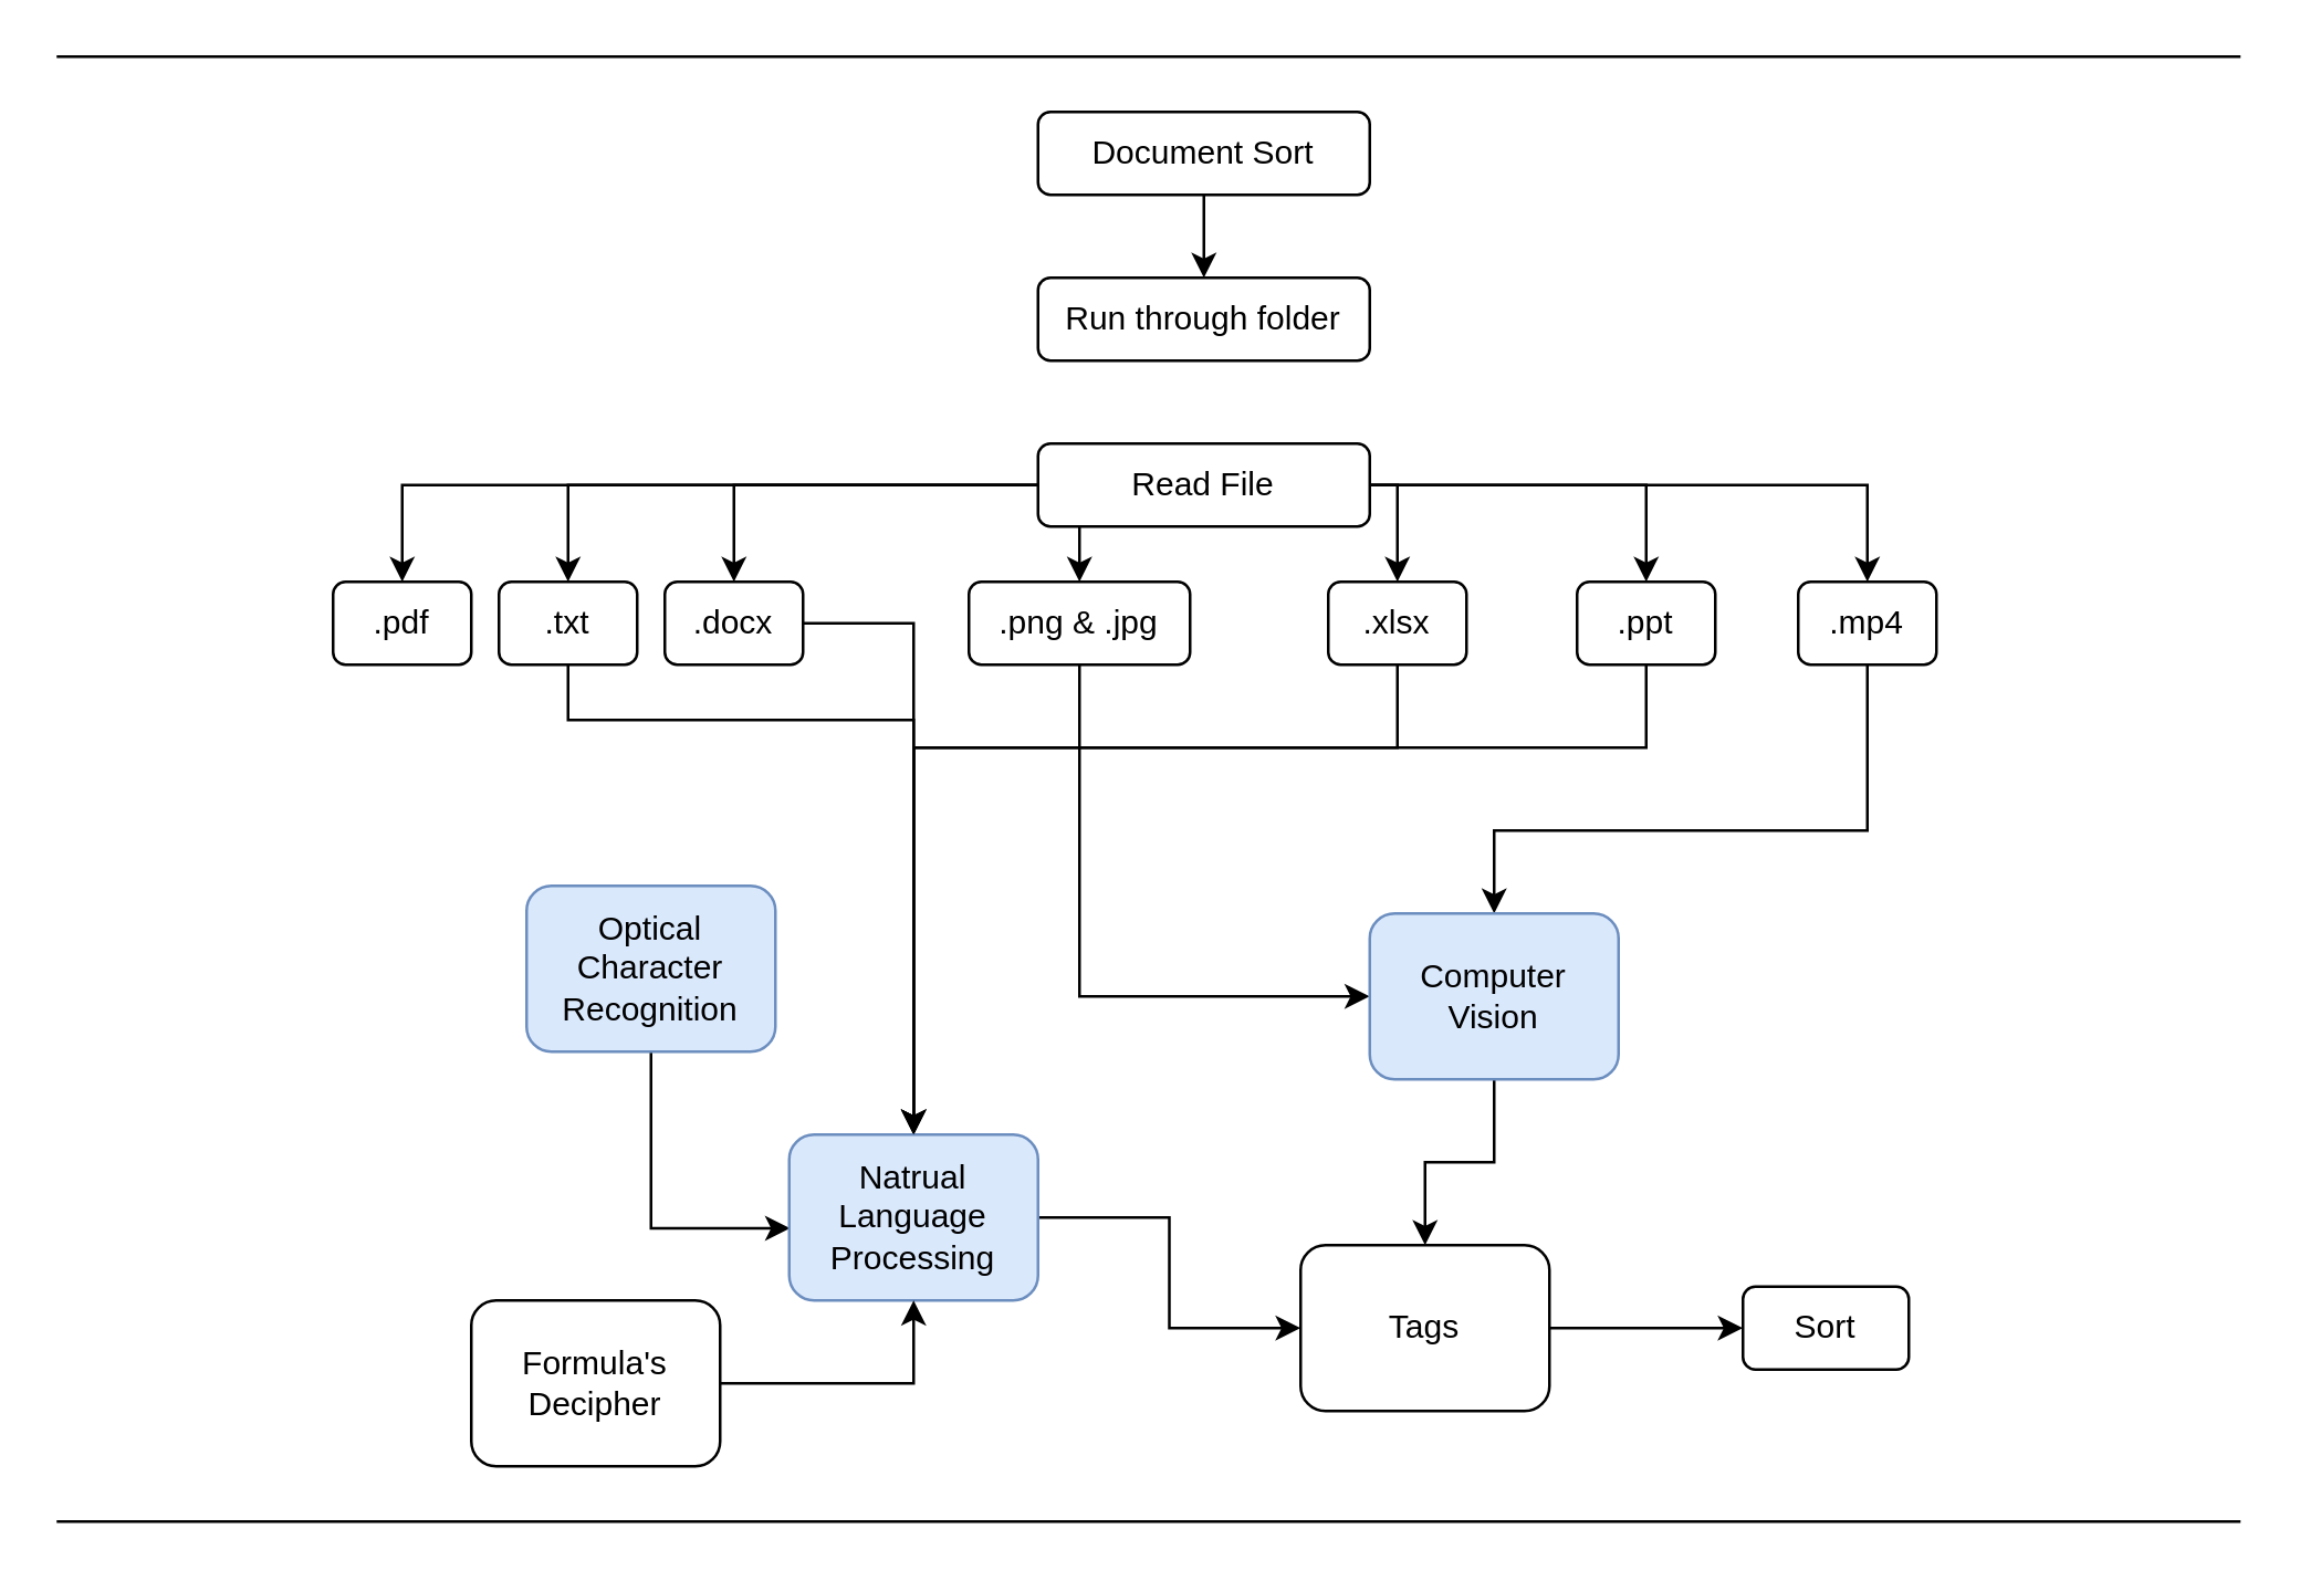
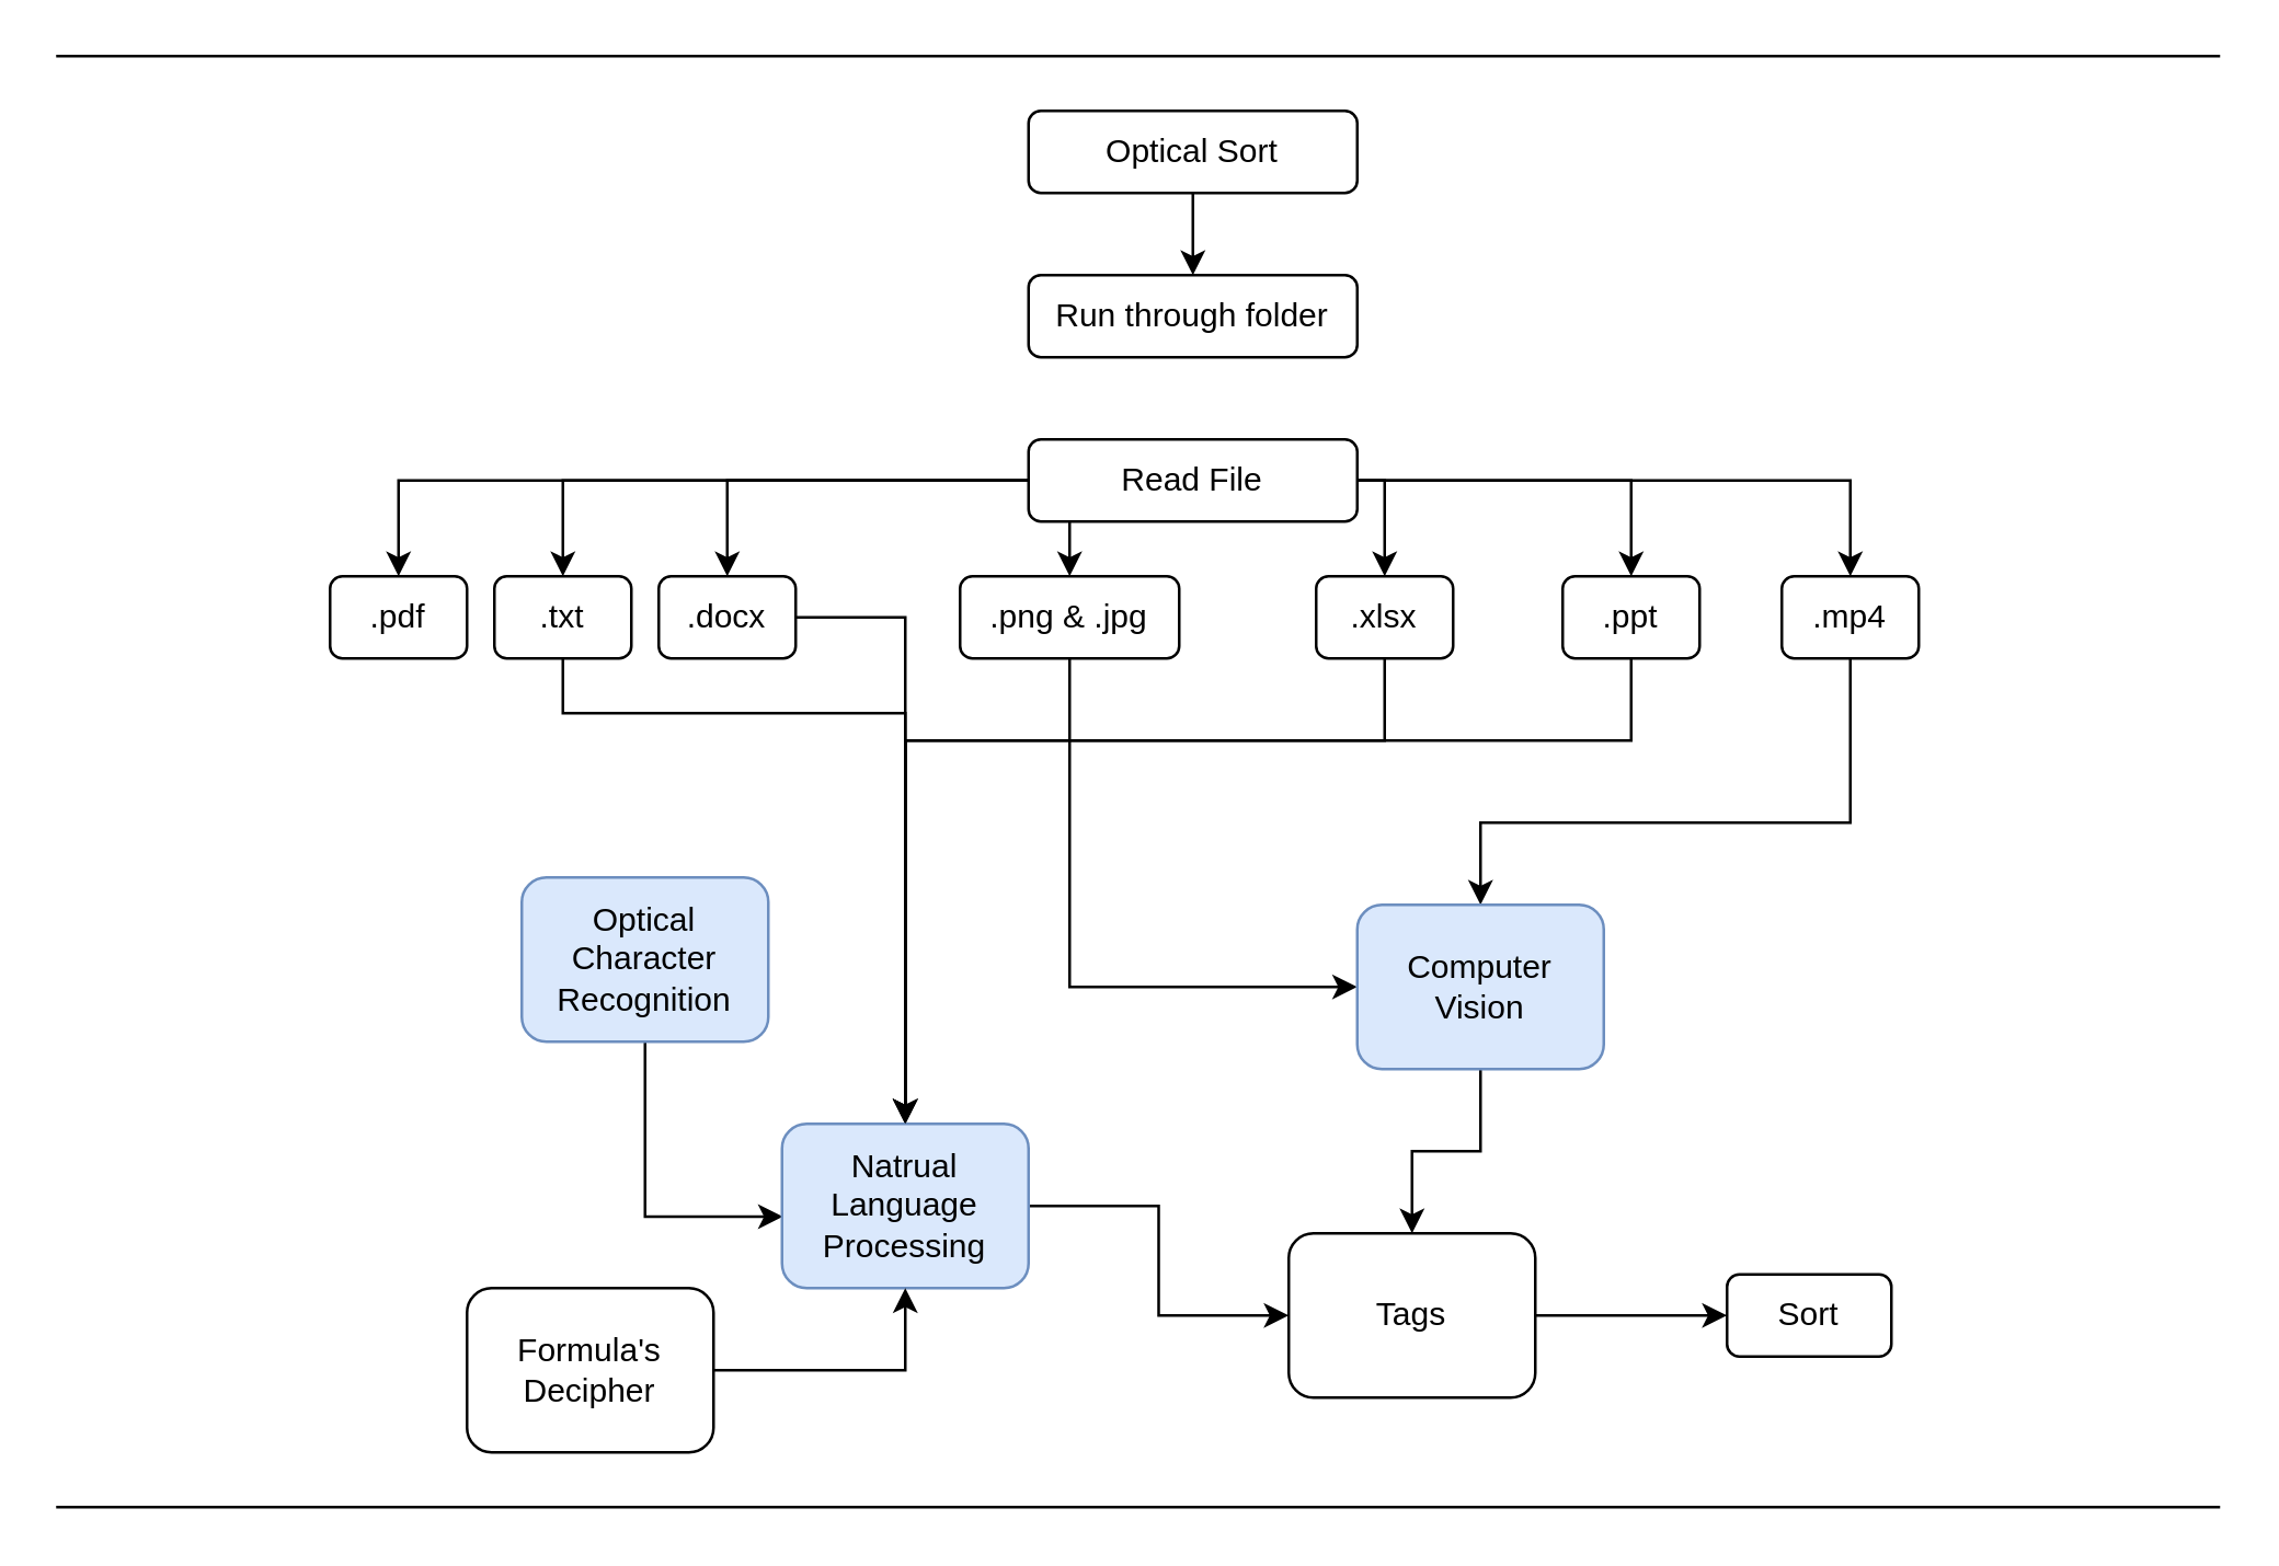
  <mxCell id="0" />
  <mxCell id="1" parent="0" />
  <mxCell id="2" style="edgeStyle=orthogonalEdgeStyle;rounded=0;orthogonalLoop=1;jettySize=auto;html=1;entryX=0.5;entryY=0;entryDx=0;entryDy=0;" edge="1" parent="1" source="3" target="13"><mxGeometry relative="1" as="geometry" /></mxCell>
- <mxCell id="3" value="Document Sort" style="rounded=1;whiteSpace=wrap;html=1;" parent="1" vertex="1"><mxGeometry x="375" y="40" width="120" height="30" as="geometry" /></mxCell>
+ <mxCell id="3" value="Optical Sort" style="rounded=1;whiteSpace=wrap;html=1;" parent="1" vertex="1"><mxGeometry x="375" y="40" width="120" height="30" as="geometry" /></mxCell>
  <mxCell id="4" style="edgeStyle=orthogonalEdgeStyle;rounded=0;orthogonalLoop=1;jettySize=auto;html=1;entryX=0.5;entryY=0;entryDx=0;entryDy=0;" parent="1" source="11" target="12" edge="1"><mxGeometry relative="1" as="geometry" /></mxCell>
  <mxCell id="5" style="edgeStyle=orthogonalEdgeStyle;rounded=0;orthogonalLoop=1;jettySize=auto;html=1;entryX=0.5;entryY=0;entryDx=0;entryDy=0;" parent="1" source="11" target="15" edge="1"><mxGeometry relative="1" as="geometry" /></mxCell>
  <mxCell id="6" style="edgeStyle=orthogonalEdgeStyle;rounded=0;orthogonalLoop=1;jettySize=auto;html=1;entryX=0.5;entryY=0;entryDx=0;entryDy=0;" parent="1" source="11" target="19" edge="1"><mxGeometry relative="1" as="geometry"><Array as="points"><mxPoint x="390" y="200" /><mxPoint x="390" y="200" /></Array></mxGeometry></mxCell>
  <mxCell id="7" style="edgeStyle=orthogonalEdgeStyle;rounded=0;orthogonalLoop=1;jettySize=auto;html=1;entryX=0.5;entryY=0;entryDx=0;entryDy=0;" parent="1" source="11" target="17" edge="1"><mxGeometry relative="1" as="geometry"><Array as="points"><mxPoint x="505" y="175" /></Array></mxGeometry></mxCell>
  <mxCell id="8" style="edgeStyle=orthogonalEdgeStyle;rounded=0;orthogonalLoop=1;jettySize=auto;html=1;entryX=0.5;entryY=0;entryDx=0;entryDy=0;" parent="1" source="11" target="21" edge="1"><mxGeometry relative="1" as="geometry" /></mxCell>
  <mxCell id="9" style="edgeStyle=orthogonalEdgeStyle;rounded=0;orthogonalLoop=1;jettySize=auto;html=1;entryX=0.5;entryY=0;entryDx=0;entryDy=0;" parent="1" source="11" target="23" edge="1"><mxGeometry relative="1" as="geometry" /></mxCell>
  <mxCell id="10" style="edgeStyle=orthogonalEdgeStyle;rounded=0;orthogonalLoop=1;jettySize=auto;html=1;exitX=0;exitY=0.5;exitDx=0;exitDy=0;entryX=0.5;entryY=0;entryDx=0;entryDy=0;" edge="1" parent="1" source="11" target="31"><mxGeometry relative="1" as="geometry" /></mxCell>
  <mxCell id="11" value="Read File" style="rounded=1;whiteSpace=wrap;html=1;" parent="1" vertex="1"><mxGeometry x="375" y="160" width="120" height="30" as="geometry" /></mxCell>
  <mxCell id="12" value=".pdf" style="rounded=1;whiteSpace=wrap;html=1;" parent="1" vertex="1"><mxGeometry x="120" y="210" width="50" height="30" as="geometry" /></mxCell>
  <mxCell id="13" value="Run through folder" style="rounded=1;whiteSpace=wrap;html=1;" parent="1" vertex="1"><mxGeometry x="375" y="100" width="120" height="30" as="geometry" /></mxCell>
  <mxCell id="14" style="edgeStyle=orthogonalEdgeStyle;rounded=0;orthogonalLoop=1;jettySize=auto;html=1;" edge="1" parent="1" source="15" target="29"><mxGeometry relative="1" as="geometry"><Array as="points"><mxPoint x="330" y="225" /></Array></mxGeometry></mxCell>
  <mxCell id="15" value=".docx" style="rounded=1;whiteSpace=wrap;html=1;" parent="1" vertex="1"><mxGeometry x="240" y="210" width="50" height="30" as="geometry" /></mxCell>
  <mxCell id="16" style="edgeStyle=orthogonalEdgeStyle;rounded=0;orthogonalLoop=1;jettySize=auto;html=1;entryX=0.5;entryY=0;entryDx=0;entryDy=0;" edge="1" parent="1" source="17" target="29"><mxGeometry relative="1" as="geometry"><Array as="points"><mxPoint x="505" y="270" /><mxPoint x="330" y="270" /></Array></mxGeometry></mxCell>
  <mxCell id="17" value=".xlsx" style="rounded=1;whiteSpace=wrap;html=1;" parent="1" vertex="1"><mxGeometry x="480" y="210" width="50" height="30" as="geometry" /></mxCell>
  <mxCell id="18" style="edgeStyle=orthogonalEdgeStyle;rounded=0;orthogonalLoop=1;jettySize=auto;html=1;" edge="1" parent="1" source="19" target="27"><mxGeometry relative="1" as="geometry"><Array as="points"><mxPoint x="390" y="360" /></Array></mxGeometry></mxCell>
  <mxCell id="19" value=".png &amp;amp; .jpg" style="rounded=1;whiteSpace=wrap;html=1;" parent="1" vertex="1"><mxGeometry x="350" y="210" width="80" height="30" as="geometry" /></mxCell>
  <mxCell id="20" style="edgeStyle=orthogonalEdgeStyle;rounded=0;orthogonalLoop=1;jettySize=auto;html=1;" edge="1" parent="1" source="21"><mxGeometry relative="1" as="geometry"><mxPoint x="330" y="410" as="targetPoint" /><Array as="points"><mxPoint x="595" y="270" /><mxPoint x="330" y="270" /></Array></mxGeometry></mxCell>
  <mxCell id="21" value=".ppt" style="rounded=1;whiteSpace=wrap;html=1;" parent="1" vertex="1"><mxGeometry x="570" y="210" width="50" height="30" as="geometry" /></mxCell>
  <mxCell id="22" style="edgeStyle=orthogonalEdgeStyle;rounded=0;orthogonalLoop=1;jettySize=auto;html=1;entryX=0.5;entryY=0;entryDx=0;entryDy=0;" edge="1" parent="1" source="23" target="27"><mxGeometry relative="1" as="geometry"><Array as="points"><mxPoint x="675" y="300" /><mxPoint x="540" y="300" /></Array></mxGeometry></mxCell>
  <mxCell id="23" value=".mp4" style="rounded=1;whiteSpace=wrap;html=1;" parent="1" vertex="1"><mxGeometry x="650" y="210" width="50" height="30" as="geometry" /></mxCell>
  <mxCell id="24" style="edgeStyle=orthogonalEdgeStyle;rounded=0;orthogonalLoop=1;jettySize=auto;html=1;entryX=0.004;entryY=0.565;entryDx=0;entryDy=0;entryPerimeter=0;" edge="1" parent="1" source="25" target="29"><mxGeometry relative="1" as="geometry"><Array as="points"><mxPoint x="235" y="444" /></Array></mxGeometry></mxCell>
  <mxCell id="25" value="Optical Character Recognition" style="rounded=1;whiteSpace=wrap;html=1;fillColor=#dae8fc;strokeColor=#6c8ebf;" parent="1" vertex="1"><mxGeometry x="190" y="320" width="90" height="60" as="geometry" /></mxCell>
  <mxCell id="26" style="edgeStyle=orthogonalEdgeStyle;rounded=0;orthogonalLoop=1;jettySize=auto;html=1;" edge="1" parent="1" source="27" target="33"><mxGeometry relative="1" as="geometry" /></mxCell>
  <mxCell id="27" value="Computer Vision" style="rounded=1;whiteSpace=wrap;html=1;fillColor=#dae8fc;strokeColor=#6c8ebf;" vertex="1" parent="1"><mxGeometry x="495" y="330" width="90" height="60" as="geometry" /></mxCell>
  <mxCell id="28" style="edgeStyle=orthogonalEdgeStyle;rounded=0;orthogonalLoop=1;jettySize=auto;html=1;entryX=0;entryY=0.5;entryDx=0;entryDy=0;" edge="1" parent="1" source="29" target="33"><mxGeometry relative="1" as="geometry" /></mxCell>
  <mxCell id="29" value="Natrual Language Processing" style="rounded=1;whiteSpace=wrap;html=1;fillColor=#dae8fc;strokeColor=#6c8ebf;" vertex="1" parent="1"><mxGeometry x="285" y="410" width="90" height="60" as="geometry" /></mxCell>
  <mxCell id="30" style="edgeStyle=orthogonalEdgeStyle;rounded=0;orthogonalLoop=1;jettySize=auto;html=1;entryX=0.5;entryY=0;entryDx=0;entryDy=0;" edge="1" parent="1" source="31" target="29"><mxGeometry relative="1" as="geometry"><Array as="points"><mxPoint x="205" y="260" /><mxPoint x="330" y="260" /></Array></mxGeometry></mxCell>
  <mxCell id="31" value=".txt" style="rounded=1;whiteSpace=wrap;html=1;" vertex="1" parent="1"><mxGeometry x="180" y="210" width="50" height="30" as="geometry" /></mxCell>
  <mxCell id="32" style="edgeStyle=orthogonalEdgeStyle;rounded=0;orthogonalLoop=1;jettySize=auto;html=1;entryX=0;entryY=0.5;entryDx=0;entryDy=0;" edge="1" parent="1" source="33" target="36"><mxGeometry relative="1" as="geometry" /></mxCell>
  <mxCell id="33" value="Tags" style="rounded=1;whiteSpace=wrap;html=1;" vertex="1" parent="1"><mxGeometry x="470" y="450" width="90" height="60" as="geometry" /></mxCell>
  <mxCell id="34" style="edgeStyle=orthogonalEdgeStyle;rounded=0;orthogonalLoop=1;jettySize=auto;html=1;entryX=0.5;entryY=1;entryDx=0;entryDy=0;" edge="1" parent="1" source="35" target="29"><mxGeometry relative="1" as="geometry" /></mxCell>
  <mxCell id="35" value="Formula's Decipher" style="rounded=1;whiteSpace=wrap;html=1;" vertex="1" parent="1"><mxGeometry x="170" y="470" width="90" height="60" as="geometry" /></mxCell>
  <mxCell id="36" value="Sort" style="rounded=1;whiteSpace=wrap;html=1;" vertex="1" parent="1"><mxGeometry x="630" y="465" width="60" height="30" as="geometry" /></mxCell>
  <mxCell id="37" value="" style="endArrow=none;html=1;rounded=0;edgeStyle=orthogonalEdgeStyle;" edge="1" parent="1"><mxGeometry width="50" height="50" relative="1" as="geometry"><mxPoint x="20" y="20" as="sourcePoint" /><mxPoint x="810" y="20" as="targetPoint" /></mxGeometry></mxCell>
  <mxCell id="38" value="" style="endArrow=none;html=1;rounded=0;edgeStyle=orthogonalEdgeStyle;" edge="1" parent="1"><mxGeometry width="50" height="50" relative="1" as="geometry"><mxPoint x="20" y="550" as="sourcePoint" /><mxPoint x="810" y="550" as="targetPoint" /></mxGeometry></mxCell>
